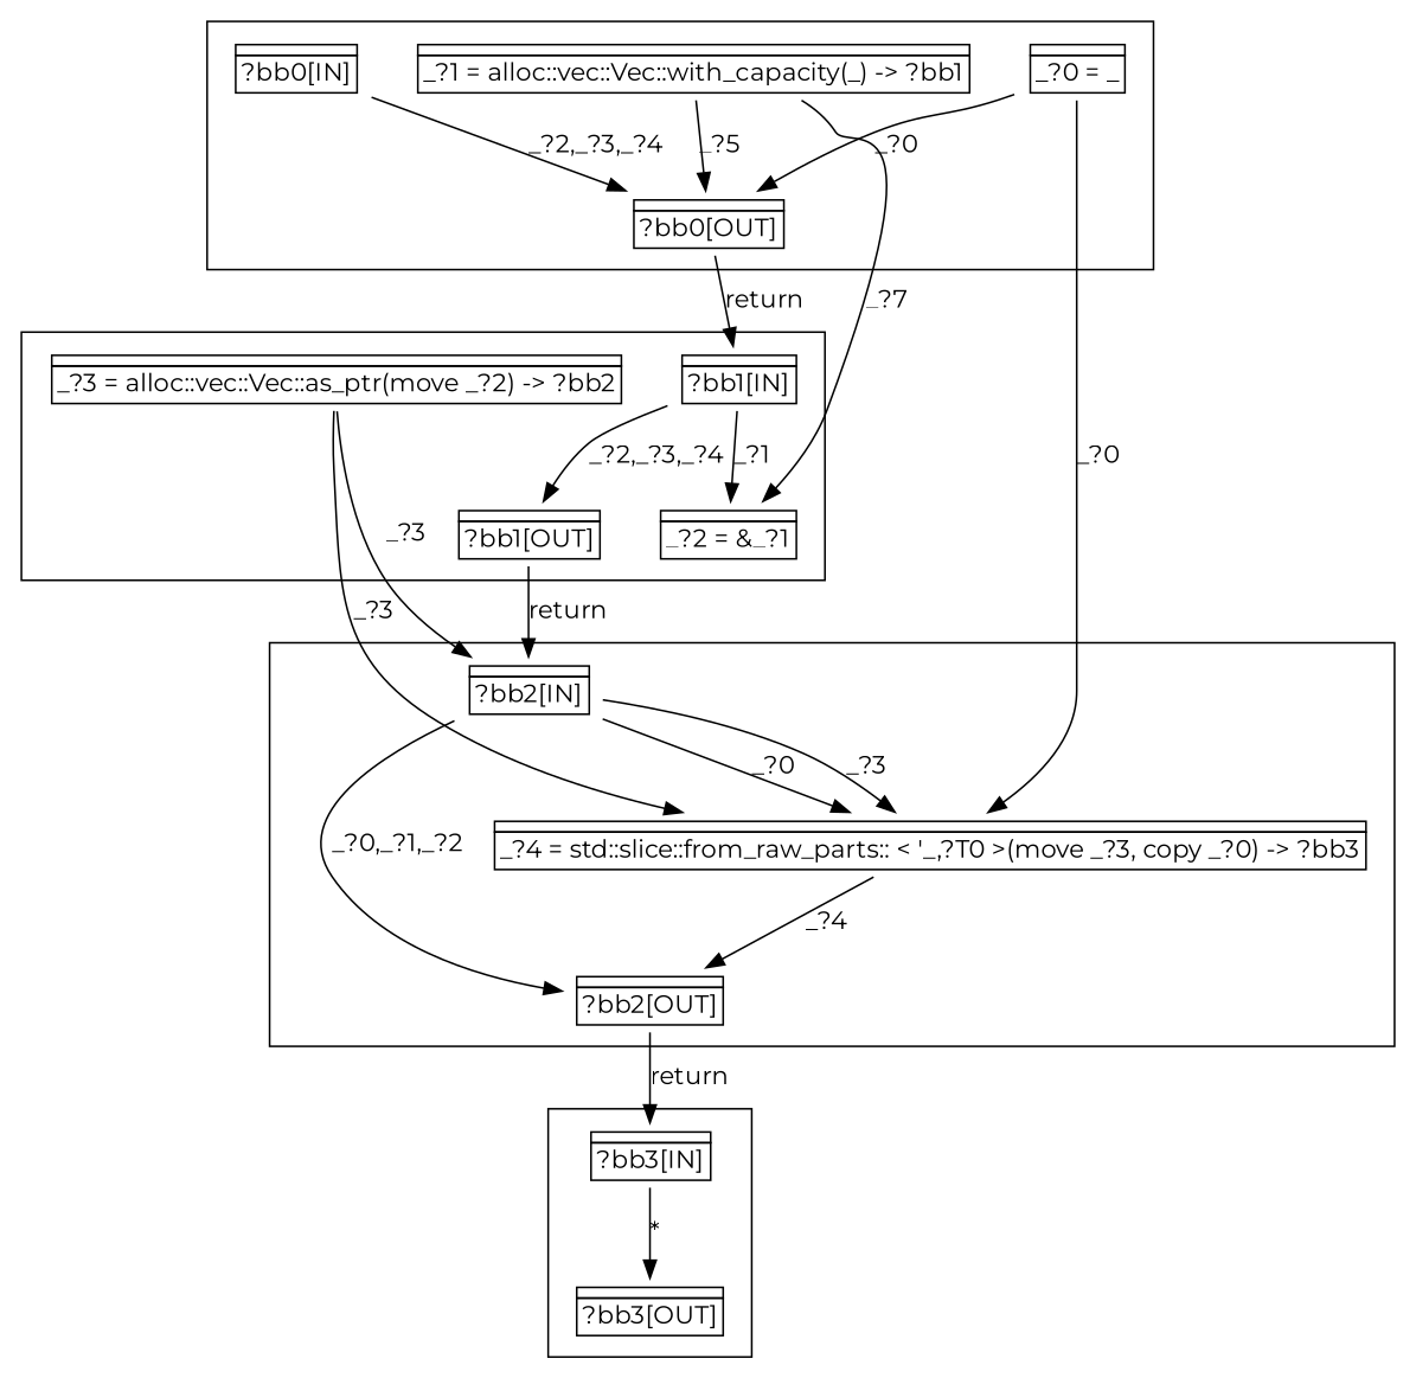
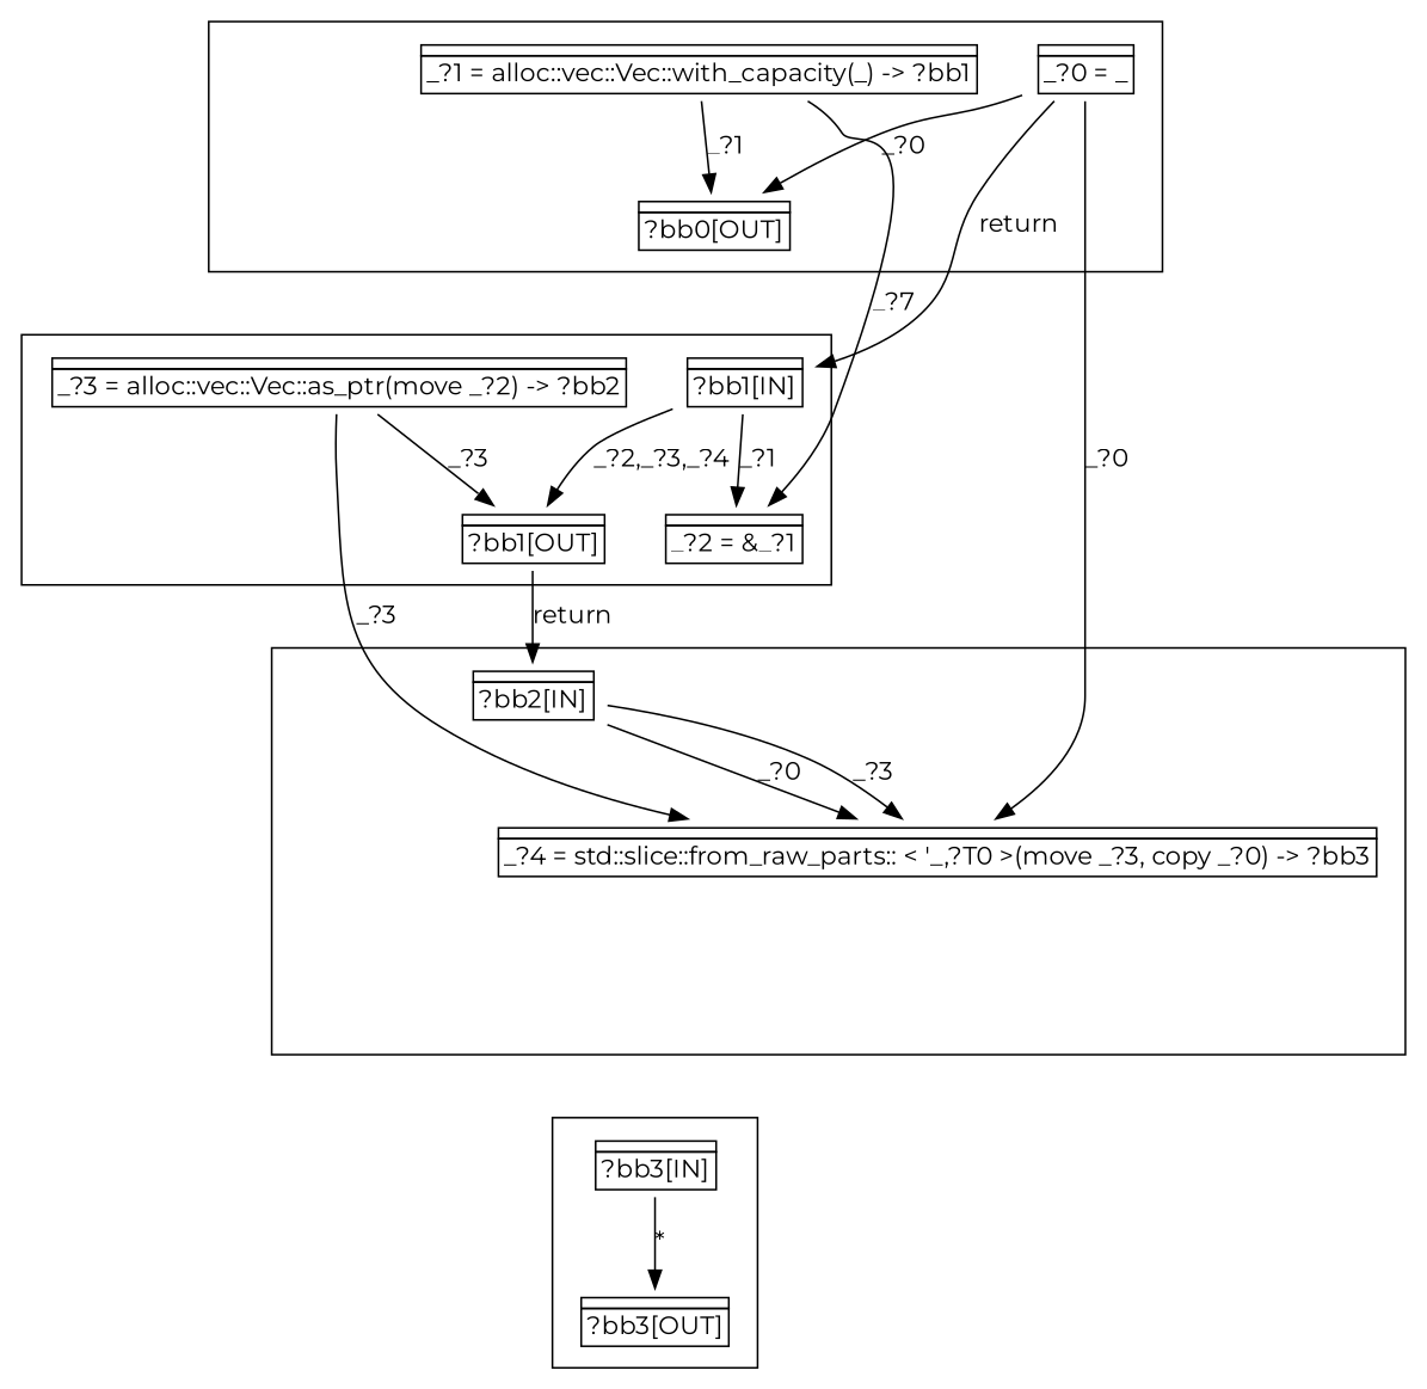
  digraph {
    compound=true
    fontname=Montserrat
    node [fontname=Montserrat shape=none]
    edge [fontname=Montserrat]
-   n1 [label=<<table border="0" cellborder="1" cellspacing="0"><tr><td  align="center" colspan="1"></td></tr><tr><td align="left">?bb0[IN]</td></tr></table>>]
    n2 [label=<<table border="0" cellborder="1" cellspacing="0"><tr><td  align="center" colspan="1"></td></tr><tr><td align="left">?bb0[OUT]</td></tr></table>>]
    n3 [label=<<table border="0" cellborder="1" cellspacing="0"><tr><td  align="center" colspan="1"></td></tr><tr><td align="left">_?0 = _</td></tr></table>>]
    n4 [label=<<table border="0" cellborder="1" cellspacing="0"><tr><td  align="center" colspan="1"></td></tr><tr><td align="left">_?1 = alloc::vec::Vec::with_capacity(_) -&gt; ?bb1</td></tr></table>>]
    n5 [label=<<table border="0" cellborder="1" cellspacing="0"><tr><td  align="center" colspan="1"></td></tr><tr><td align="left">?bb1[IN]</td></tr></table>>]
    n6 [label=<<table border="0" cellborder="1" cellspacing="0"><tr><td  align="center" colspan="1"></td></tr><tr><td align="left">?bb1[OUT]</td></tr></table>>]
    n7 [label=<<table border="0" cellborder="1" cellspacing="0"><tr><td  align="center" colspan="1"></td></tr><tr><td align="left">_?2 = &amp;_?1</td></tr></table>>]
    n8 [label=<<table border="0" cellborder="1" cellspacing="0"><tr><td  align="center" colspan="1"></td></tr><tr><td align="left">_?3 = alloc::vec::Vec::as_ptr(move _?2) -&gt; ?bb2</td></tr></table>>]
    n9 [label=<<table border="0" cellborder="1" cellspacing="0"><tr><td  align="center" colspan="1"></td></tr><tr><td align="left">?bb2[IN]</td></tr></table>>]
-   n10 [label=<<table border="0" cellborder="1" cellspacing="0"><tr><td  align="center" colspan="1"></td></tr><tr><td align="left">?bb2[OUT]</td></tr></table>>]
    n11 [label=<<table border="0" cellborder="1" cellspacing="0"><tr><td  align="center" colspan="1"></td></tr><tr><td align="left">_?4 = std::slice::from_raw_parts:: &lt; '_,?T0 &gt;(move _?3, copy _?0) -&gt; ?bb3</td></tr></table>>]
    n12 [label=<<table border="0" cellborder="1" cellspacing="0"><tr><td  align="center" colspan="1"></td></tr><tr><td align="left">?bb3[IN]</td></tr></table>>]
    n13 [label=<<table border="0" cellborder="1" cellspacing="0"><tr><td  align="center" colspan="1"></td></tr><tr><td align="left">?bb3[OUT]</td></tr></table>>]
    subgraph cluster_1 {
-     n1
      n2
      n3
      n4
    }
    subgraph cluster_2 {
      n5
      n6
      n7
      n8
    }
    subgraph cluster_3 {
      n9
-     n10
      n11
    }
    subgraph cluster_4 {
      n12
      n13
    }
-   n1 -> n2 [label="_?2,_?3,_?4"]
-   n2 -> n5 [label=return]
+   n3 -> n5 [label=return]
    n3 -> n2 [label="_?0"]
    n3 -> n11 [label="_?0"]
-   n4 -> n2 [label="_?5"]
+   n4 -> n2 [label="_?1"]
    n4 -> n7 [label="_?7"]
    n5 -> n6 [label="_?2,_?3,_?4"]
    n5 -> n7 [label="_?1"]
    n6 -> n9 [label=return]
-   n8 -> n9 [label="_?3"]
+   n8 -> n6 [label="_?3"]
    n8 -> n11 [label="_?3"]
-   n9 -> n10 [label="_?0,_?1,_?2"]
    n9 -> n11 [label="_?0"]
    n9 -> n11 [label="_?3"]
-   n10 -> n12 [label=return]
-   n11 -> n10 [label="_?4"]
    n12 -> n13 [label="*"]
  }
